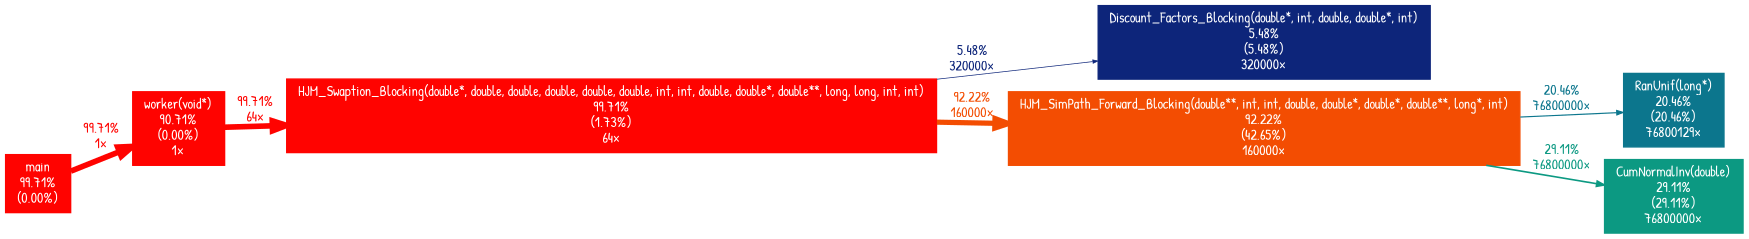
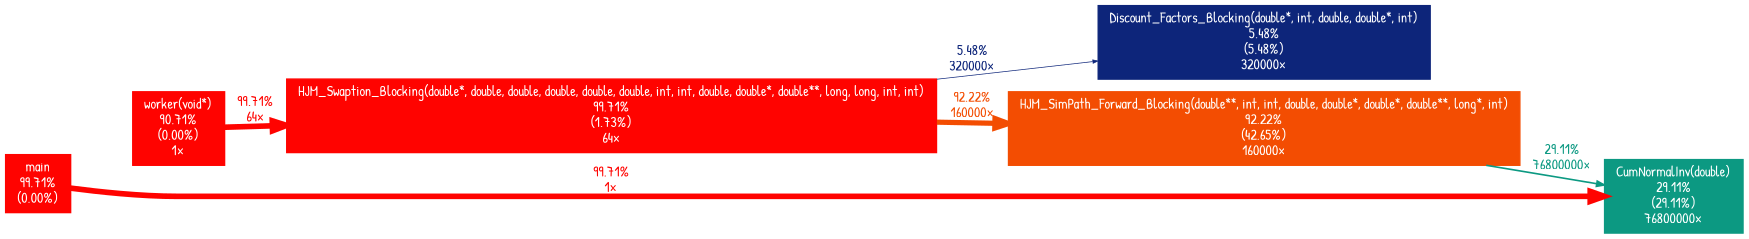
  digraph {
    fontname="Patrick Hand"
    nodesep=0.125
    rankdir=LR
    ranksep=0.25
    node [color="#ff0300" fontcolor="#ffffff" fontname="Patrick Hand" fontsize=10.00 shape=box style=filled]
    edge [arrowsize=1.00 color="#ff0300" fontcolor="#ff0300" fontname="Patrick Hand" fontsize=10.00 labeldistance=3.99 penwidth=3.99]
    n1 [height=0 label="main\n99.71%\n(0.00%)" width=0]
    n2 [height=0 label="worker(void*)\n90.71%\n(0.00%)\n1×" width=0]
    n3 [height=0 label="HJM_Swaption_Blocking(double*, double, double, double, double, double, int, int, double, double*, double**, long, long, int, int)\n99.71%\n(1.73%)\n64×" width=0]
    n4 [color="#f34d02" height=0 label="HJM_SimPath_Forward_Blocking(double**, int, int, double, double*, double*, double**, long*, int)\n92.22%\n(42.65%)\n160000×" width=0]
    n5 [color="#0d257a" height=0 label="Discount_Factors_Blocking(double*, int, double, double*, int)\n5.48%\n(5.48%)\n320000×" width=0]
    n6 [color="#0c9982" height=0 label="CumNormalInv(double)\n29.11%\n(29.11%)\n76800000×" width=0]
-   n7 [color="#0c768d" height=0 label="RanUnif(long*)\n20.46%\n(20.46%)\n76800129×" width=0]
-   n1 -> n2 [label="99.71%\n1×"]
+   n1 -> n6 [label="99.71%\n1×"]
    n2 -> n3 [label="99.71%\n64×"]
    n3 -> n4 [arrowsize=0.96 color="#f34d02" fontcolor="#f34d02" label="92.22%\n160000×" labeldistance=3.69 penwidth=3.69]
    n3 -> n5 [arrowsize=0.35 color="#0d257a" fontcolor="#0d257a" label="5.48%\n320000×" labeldistance=0.50 penwidth=0.50]
    n4 -> n6 [arrowsize=0.54 color="#0c9982" fontcolor="#0c9982" label="29.11%\n76800000×" labeldistance=1.16 penwidth=1.16]
-   n4 -> n7 [arrowsize=0.45 color="#0c768d" fontcolor="#0c768d" label="20.46%\n76800000×" labeldistance=0.82 penwidth=0.82]
  }
